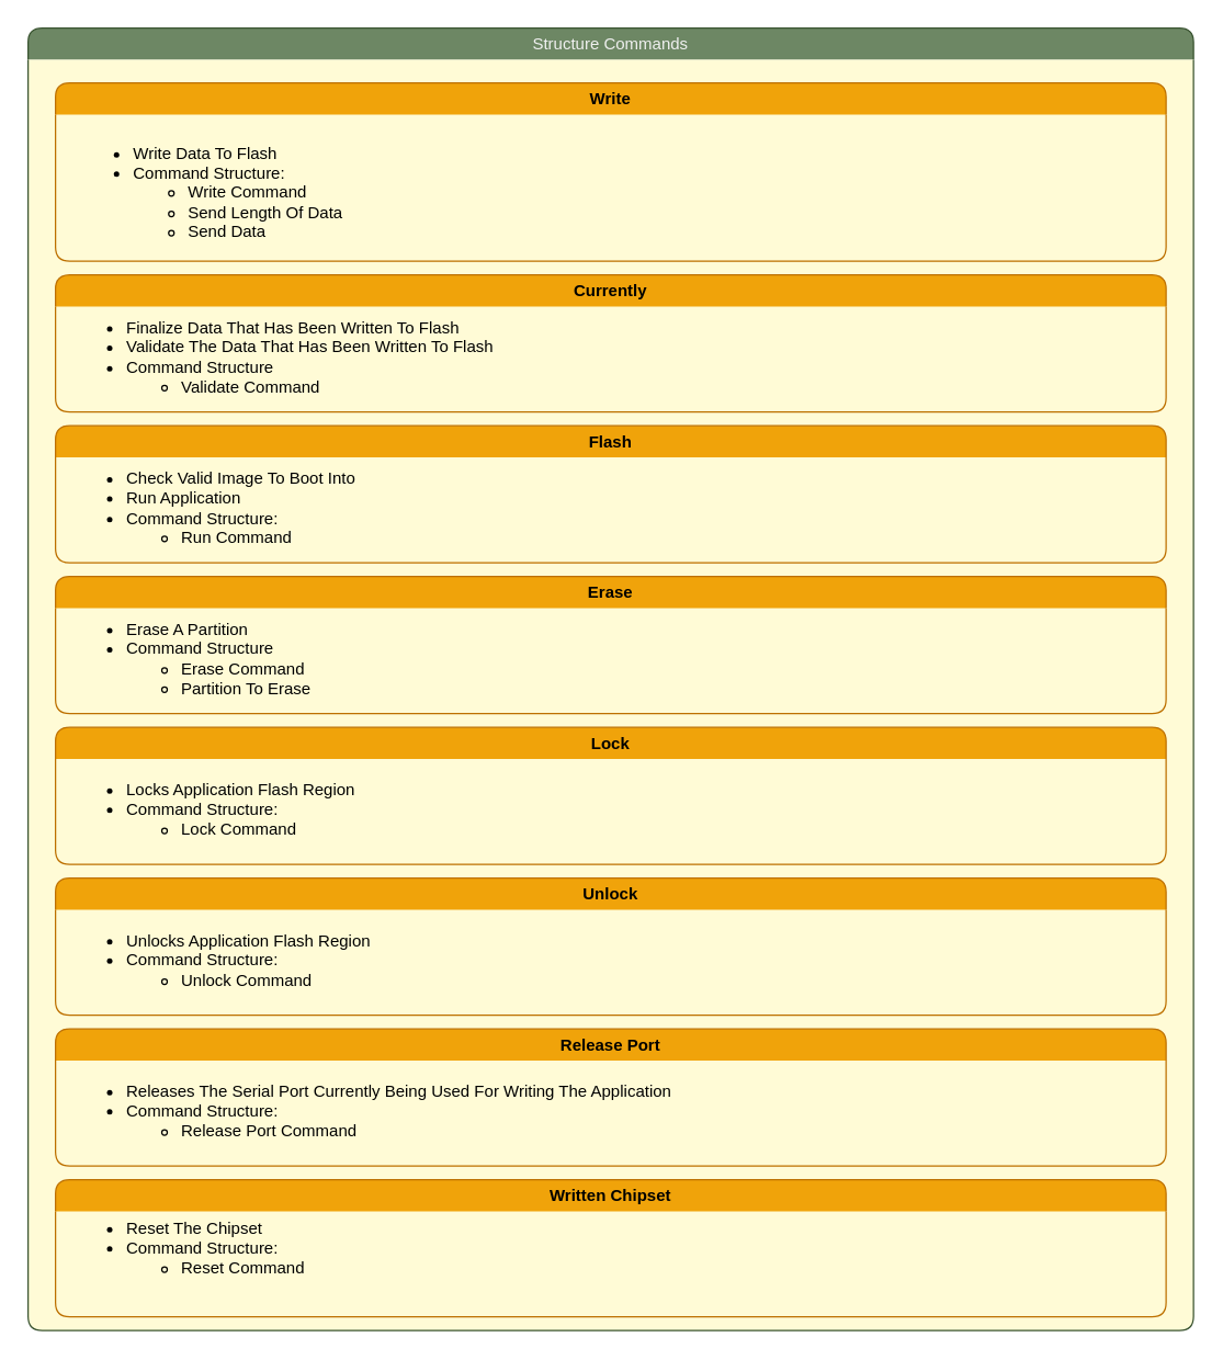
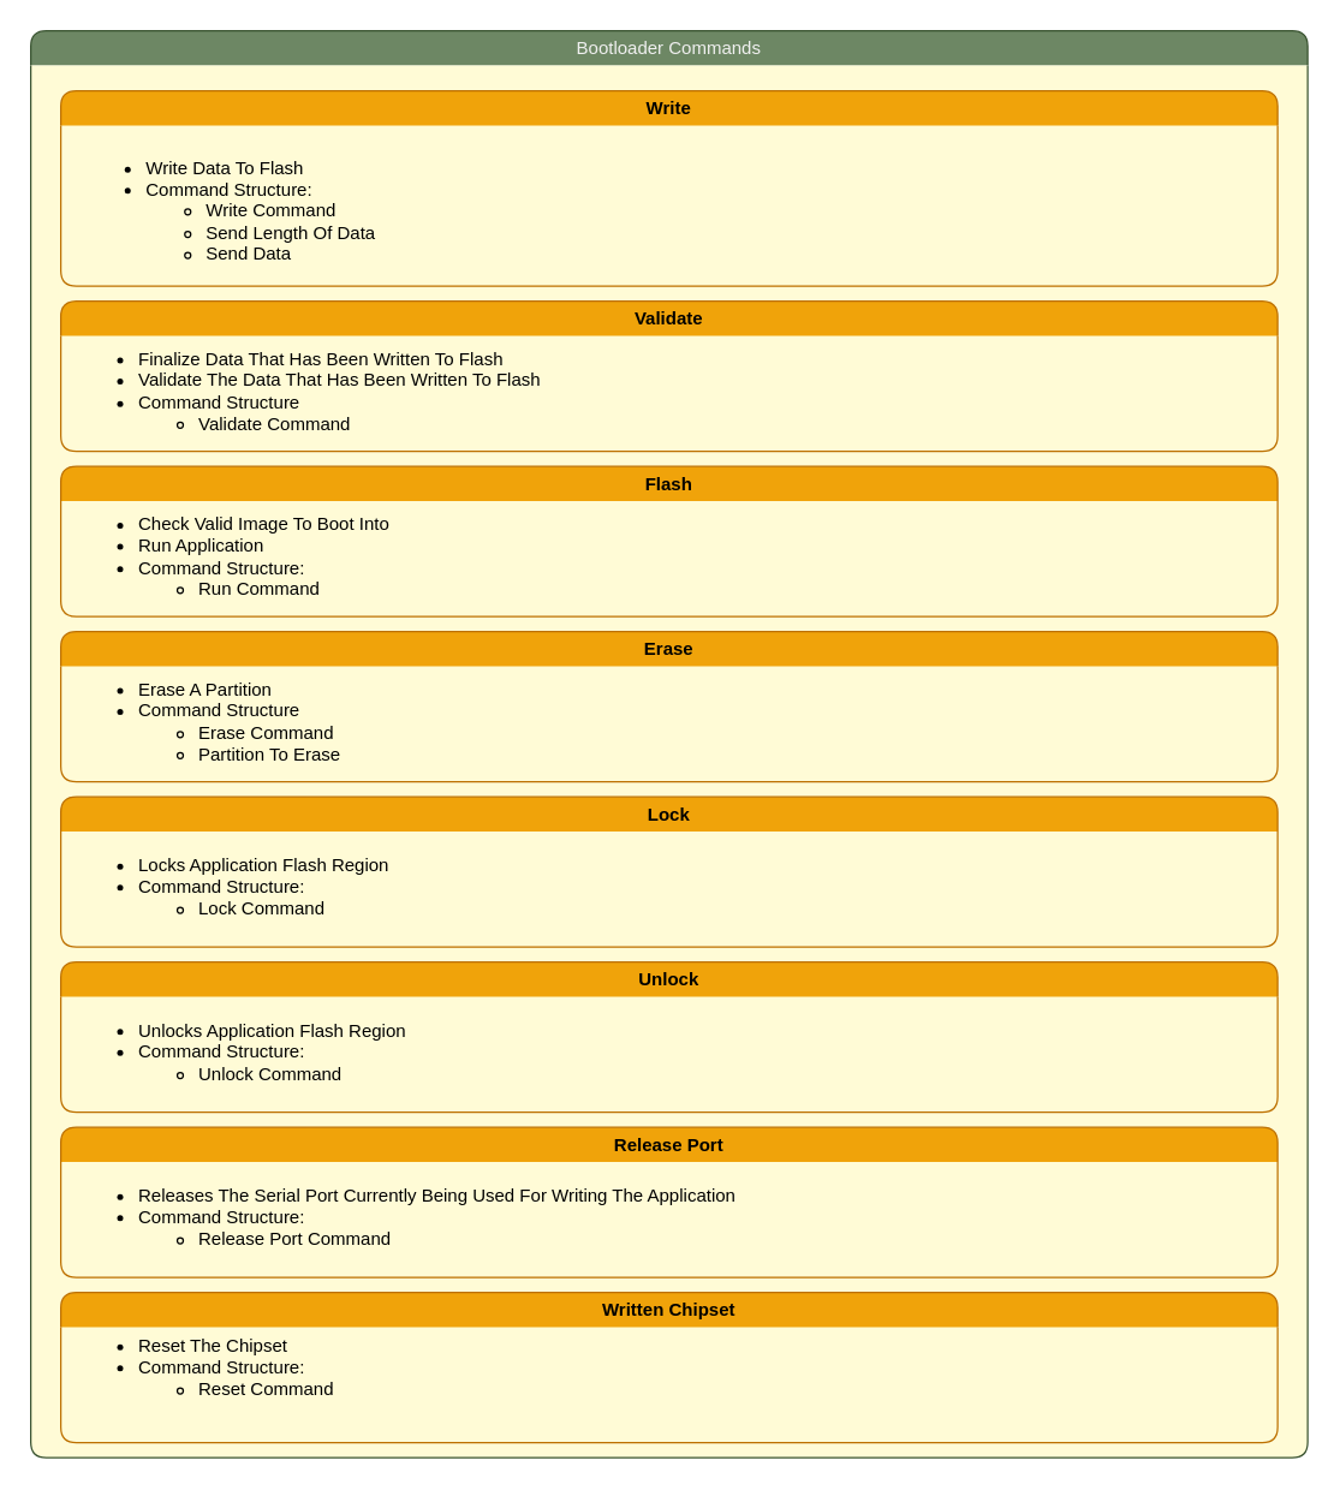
  <mxCell id="0" />
  <mxCell id="1" parent="0" />
- <mxCell id="2" value="&lt;span style=&quot;color: rgb(240, 240, 240); font-weight: 400;&quot;&gt;Structure Commands&lt;/span&gt;" style="swimlane;whiteSpace=wrap;html=1;fillColor=#6d8764;fontColor=#ffffff;strokeColor=#3A5431;rounded=1;swimlaneLine=0;swimlaneFillColor=#FFFBD6;" parent="1" vertex="1"><mxGeometry y="20" width="850" height="950" as="geometry" x="20" /></mxCell>
+ <mxCell id="2" value="&lt;span style=&quot;color: rgb(240, 240, 240); font-weight: 400;&quot;&gt;Bootloader Commands&lt;/span&gt;" style="swimlane;whiteSpace=wrap;html=1;fillColor=#6d8764;fontColor=#ffffff;strokeColor=#3A5431;rounded=1;swimlaneLine=0;swimlaneFillColor=#FFFBD6;" parent="1" vertex="1"><mxGeometry y="20" width="850" height="950" as="geometry" x="20" /></mxCell>
  <mxCell id="3" value="Write" style="swimlane;whiteSpace=wrap;html=1;fillColor=#f0a30a;fontColor=#000000;strokeColor=#BD7000;rounded=1;swimlaneLine=0;" vertex="1" parent="2"><mxGeometry x="20" y="40" width="810" height="130" as="geometry" /></mxCell>
  <mxCell id="4" value="&lt;ul&gt;&lt;li&gt;Write Data To Flash&lt;/li&gt;&lt;li&gt;Command Structure:&lt;/li&gt;&lt;ul&gt;&lt;li&gt;Write Command&lt;/li&gt;&lt;li&gt;Send Length Of Data&lt;/li&gt;&lt;li&gt;Send Data&lt;/li&gt;&lt;/ul&gt;&lt;/ul&gt;" style="text;html=1;strokeColor=none;fillColor=none;align=left;verticalAlign=middle;whiteSpace=wrap;rounded=0;fontColor=#000000;" vertex="1" parent="3"><mxGeometry x="15" y="50" width="780" height="60" as="geometry" /></mxCell>
- <mxCell id="5" value="Currently" style="swimlane;whiteSpace=wrap;html=1;fillColor=#f0a30a;fontColor=#000000;strokeColor=#BD7000;rounded=1;swimlaneLine=0;" vertex="1" parent="2"><mxGeometry x="20" y="180" width="810" height="100" as="geometry" /></mxCell>
+ <mxCell id="5" value="Validate" style="swimlane;whiteSpace=wrap;html=1;fillColor=#f0a30a;fontColor=#000000;strokeColor=#BD7000;rounded=1;swimlaneLine=0;" vertex="1" parent="2"><mxGeometry x="20" y="180" width="810" height="100" as="geometry" /></mxCell>
  <mxCell id="6" value="&lt;ul&gt;&lt;li&gt;Finalize Data That Has Been Written To Flash&lt;/li&gt;&lt;li&gt;Validate The Data That Has Been Written To Flash&lt;/li&gt;&lt;li&gt;Command Structure&lt;/li&gt;&lt;ul&gt;&lt;li&gt;Validate Command&lt;/li&gt;&lt;/ul&gt;&lt;/ul&gt;" style="text;html=1;strokeColor=none;fillColor=none;align=left;verticalAlign=middle;whiteSpace=wrap;rounded=0;fontColor=#000000;" vertex="1" parent="5"><mxGeometry x="10" y="30" width="780" height="60" as="geometry" /></mxCell>
  <mxCell id="7" value="Flash" style="swimlane;whiteSpace=wrap;html=1;fillColor=#f0a30a;fontColor=#000000;strokeColor=#BD7000;rounded=1;swimlaneLine=0;" vertex="1" parent="2"><mxGeometry x="20" y="290" width="810" height="100" as="geometry" /></mxCell>
  <mxCell id="8" value="&lt;ul&gt;&lt;li&gt;Check Valid Image To Boot Into&lt;/li&gt;&lt;li&gt;Run Application&lt;/li&gt;&lt;li&gt;Command Structure:&lt;/li&gt;&lt;ul&gt;&lt;li&gt;Run Command&lt;/li&gt;&lt;/ul&gt;&lt;/ul&gt;" style="text;html=1;strokeColor=none;fillColor=none;align=left;verticalAlign=middle;whiteSpace=wrap;rounded=0;fontColor=#000000;" vertex="1" parent="7"><mxGeometry x="10" y="30" width="780" height="60" as="geometry" /></mxCell>
  <mxCell id="9" value="Erase" style="swimlane;whiteSpace=wrap;html=1;fillColor=#f0a30a;fontColor=#000000;strokeColor=#BD7000;rounded=1;swimlaneLine=0;" vertex="1" parent="2"><mxGeometry x="20" y="400" width="810" height="100" as="geometry" /></mxCell>
  <mxCell id="10" value="&lt;ul&gt;&lt;li&gt;Erase A Partition&lt;/li&gt;&lt;li&gt;Command Structure&lt;/li&gt;&lt;ul&gt;&lt;li&gt;Erase Command&lt;/li&gt;&lt;li&gt;Partition To Erase&lt;/li&gt;&lt;/ul&gt;&lt;/ul&gt;" style="text;html=1;strokeColor=none;fillColor=none;align=left;verticalAlign=middle;whiteSpace=wrap;rounded=0;fontColor=#000000;" vertex="1" parent="9"><mxGeometry x="10" y="30" width="780" height="60" as="geometry" /></mxCell>
  <mxCell id="11" value="Lock" style="swimlane;whiteSpace=wrap;html=1;fillColor=#f0a30a;fontColor=#000000;strokeColor=#BD7000;rounded=1;swimlaneLine=0;" vertex="1" parent="2"><mxGeometry x="20" y="510" width="810" height="100" as="geometry" /></mxCell>
  <mxCell id="12" value="&lt;ul&gt;&lt;li&gt;Locks Application Flash Region&lt;/li&gt;&lt;li&gt;Command Structure:&lt;/li&gt;&lt;ul&gt;&lt;li&gt;Lock Command&lt;/li&gt;&lt;/ul&gt;&lt;/ul&gt;" style="text;html=1;strokeColor=none;fillColor=none;align=left;verticalAlign=middle;whiteSpace=wrap;rounded=0;fontColor=#000000;" vertex="1" parent="11"><mxGeometry x="10" y="30" width="780" height="60" as="geometry" /></mxCell>
  <mxCell id="13" value="Unlock" style="swimlane;whiteSpace=wrap;html=1;fillColor=#f0a30a;fontColor=#000000;strokeColor=#BD7000;rounded=1;swimlaneLine=0;" vertex="1" parent="2"><mxGeometry x="20" y="620" width="810" height="100" as="geometry" /></mxCell>
  <mxCell id="14" value="&lt;ul&gt;&lt;li&gt;Unlocks Application Flash Region&lt;/li&gt;&lt;li&gt;Command Structure:&lt;/li&gt;&lt;ul&gt;&lt;li&gt;Unlock Command&lt;/li&gt;&lt;/ul&gt;&lt;/ul&gt;" style="text;html=1;strokeColor=none;fillColor=none;align=left;verticalAlign=middle;whiteSpace=wrap;rounded=0;fontColor=#000000;" vertex="1" parent="13"><mxGeometry x="10" y="30" width="780" height="60" as="geometry" /></mxCell>
  <mxCell id="15" value="Release Port" style="swimlane;whiteSpace=wrap;html=1;fillColor=#f0a30a;fontColor=#000000;strokeColor=#BD7000;rounded=1;swimlaneLine=0;" vertex="1" parent="2"><mxGeometry x="20" y="730" width="810" height="100" as="geometry" /></mxCell>
  <mxCell id="16" value="&lt;ul&gt;&lt;li&gt;Releases The Serial Port Currently Being Used For Writing The Application&amp;nbsp;&lt;/li&gt;&lt;li&gt;Command Structure:&lt;/li&gt;&lt;ul&gt;&lt;li&gt;Release Port Command&lt;/li&gt;&lt;/ul&gt;&lt;/ul&gt;" style="text;html=1;strokeColor=none;fillColor=none;align=left;verticalAlign=middle;whiteSpace=wrap;rounded=0;fontColor=#000000;" vertex="1" parent="15"><mxGeometry x="10" y="30" width="780" height="60" as="geometry" /></mxCell>
  <mxCell id="17" value="Written Chipset" style="swimlane;whiteSpace=wrap;html=1;fillColor=#f0a30a;fontColor=#000000;strokeColor=#BD7000;rounded=1;swimlaneLine=0;" vertex="1" parent="2"><mxGeometry x="20" y="840" width="810" height="100" as="geometry" /></mxCell>
  <mxCell id="18" value="&lt;ul&gt;&lt;li&gt;Reset The Chipset&amp;nbsp;&lt;/li&gt;&lt;li&gt;Command Structure:&lt;/li&gt;&lt;ul&gt;&lt;li&gt;Reset Command&lt;/li&gt;&lt;/ul&gt;&lt;/ul&gt;" style="text;html=1;strokeColor=none;fillColor=none;align=left;verticalAlign=middle;whiteSpace=wrap;rounded=0;fontColor=#000000;" vertex="1" parent="17"><mxGeometry x="10" y="20" width="780" height="60" as="geometry" /></mxCell>
